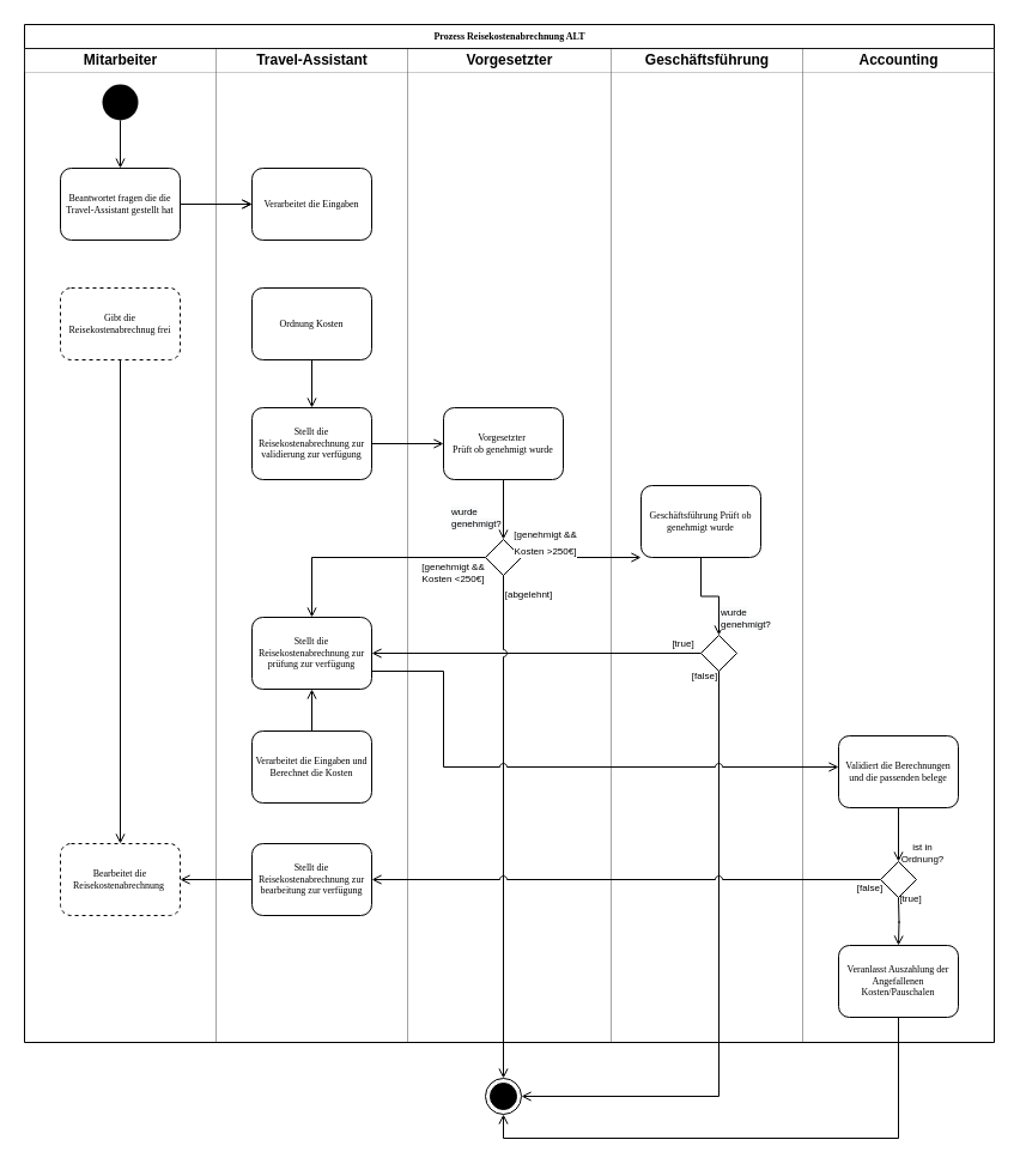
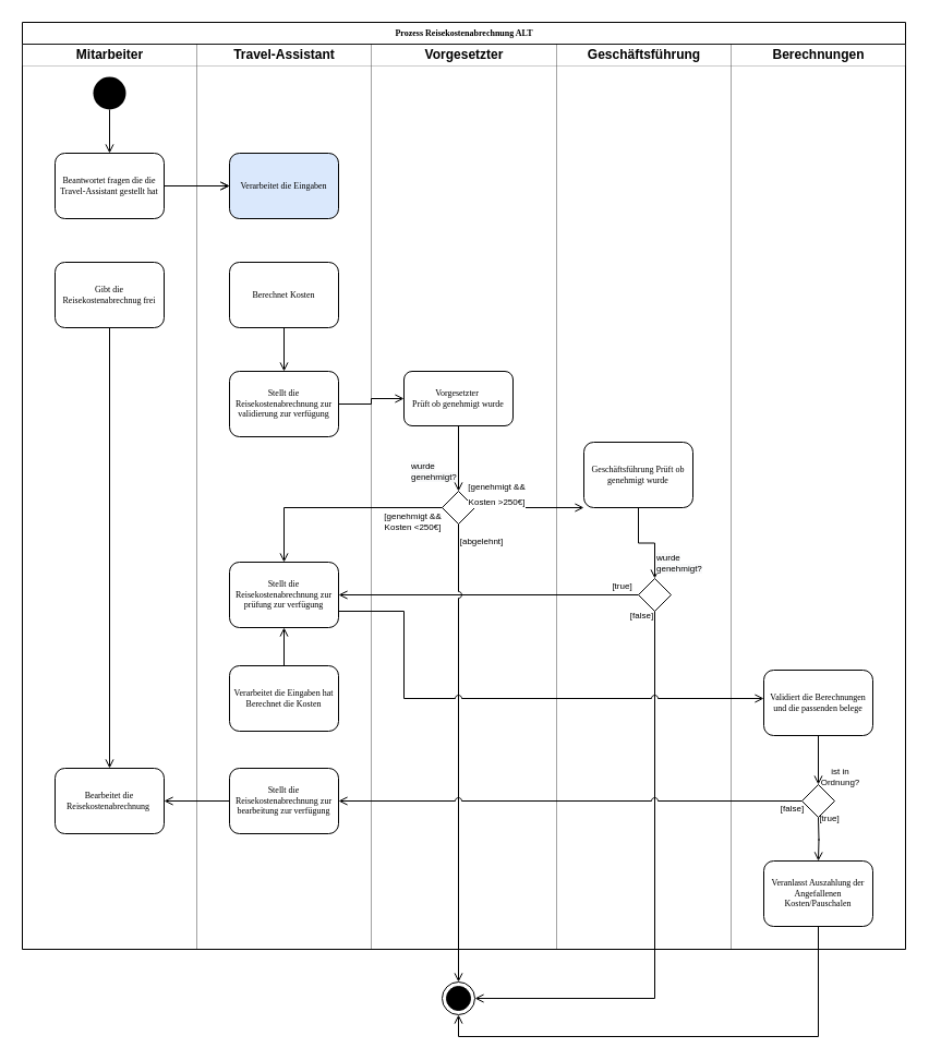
  <mxCell id="0" />
  <mxCell id="1" parent="0" />
  <mxCell id="2" value="Prozess Reisekostenabrechnung ALT" style="swimlane;html=1;childLayout=stackLayout;startSize=20;rounded=0;shadow=0;labelBackgroundColor=none;strokeWidth=1;fontFamily=Verdana;fontSize=8;align=center;" vertex="1" parent="1"><mxGeometry width="810" height="850" as="geometry" x="20" y="20" /></mxCell>
  <mxCell id="3" value="Mitarbeiter" style="swimlane;html=1;startSize=20;opacity=20;" vertex="1" parent="2"><mxGeometry y="20" width="160" height="830" as="geometry" /></mxCell>
  <mxCell id="4" value="Beantwortet fragen die die Travel-Assistant gestellt hat" style="rounded=1;whiteSpace=wrap;html=1;shadow=0;labelBackgroundColor=none;strokeWidth=1;fontFamily=Verdana;fontSize=8;align=center;" vertex="1" parent="3"><mxGeometry x="30" y="100" width="100" height="60" as="geometry" /></mxCell>
  <mxCell id="5" style="edgeStyle=orthogonalEdgeStyle;rounded=0;orthogonalLoop=1;jettySize=auto;html=1;endArrow=open;endFill=0;" edge="1" parent="3" source="6" target="4"><mxGeometry relative="1" as="geometry" /></mxCell>
  <mxCell id="6" value="" style="ellipse;fillColor=#000000;strokeColor=none;" vertex="1" parent="3"><mxGeometry x="65" y="30" width="30" height="30" as="geometry" /></mxCell>
- <mxCell id="7" value="Gibt die Reisekostenabrechnug frei" style="rounded=1;whiteSpace=wrap;html=1;shadow=0;labelBackgroundColor=none;strokeWidth=1;fontFamily=Verdana;fontSize=8;align=center;dashed=1;" vertex="1" parent="3"><mxGeometry x="30" y="200" width="100" height="60" as="geometry" /></mxCell>
- <mxCell id="8" value="Bearbeitet die Reisekostenabrechnung&amp;nbsp;" style="rounded=1;whiteSpace=wrap;html=1;shadow=0;labelBackgroundColor=none;strokeWidth=1;fontFamily=Verdana;fontSize=8;align=center;dashed=1;" vertex="1" parent="3"><mxGeometry x="30" y="664" width="100" height="60" as="geometry" /></mxCell>
+ <mxCell id="7" value="Gibt die Reisekostenabrechnug frei" style="rounded=1;whiteSpace=wrap;html=1;shadow=0;labelBackgroundColor=none;strokeWidth=1;fontFamily=Verdana;fontSize=8;align=center;" vertex="1" parent="3"><mxGeometry x="30" y="200" width="100" height="60" as="geometry" /></mxCell>
+ <mxCell id="8" value="Bearbeitet die Reisekostenabrechnung&amp;nbsp;" style="rounded=1;whiteSpace=wrap;html=1;shadow=0;labelBackgroundColor=none;strokeWidth=1;fontFamily=Verdana;fontSize=8;align=center;" vertex="1" parent="3"><mxGeometry x="30" y="664" width="100" height="60" as="geometry" /></mxCell>
  <mxCell id="9" style="edgeStyle=orthogonalEdgeStyle;rounded=1;html=1;labelBackgroundColor=none;startArrow=none;startFill=0;startSize=5;endArrow=classicThin;endFill=1;endSize=5;jettySize=auto;orthogonalLoop=1;strokeWidth=1;fontFamily=Verdana;fontSize=8" edge="1" parent="2"><mxGeometry relative="1" as="geometry"><mxPoint x="670" y="450" as="targetPoint" /></mxGeometry></mxCell>
  <mxCell id="10" value="Travel-Assistant" style="swimlane;html=1;startSize=20;opacity=20;" vertex="1" parent="2"><mxGeometry x="160" y="20" width="160" height="830" as="geometry" /></mxCell>
- <mxCell id="11" value="Verarbeitet die Eingaben" style="rounded=1;whiteSpace=wrap;html=1;shadow=0;labelBackgroundColor=none;strokeWidth=1;fontFamily=Verdana;fontSize=8;align=center;" vertex="1" parent="10"><mxGeometry x="30" y="100" width="100" height="60" as="geometry" /></mxCell>
+ <mxCell id="11" value="Verarbeitet die Eingaben" style="rounded=1;whiteSpace=wrap;html=1;shadow=0;labelBackgroundColor=none;strokeWidth=1;fontFamily=Verdana;fontSize=8;align=center;fillColor=#dae8fc;" vertex="1" parent="10"><mxGeometry x="30" y="100" width="100" height="60" as="geometry" /></mxCell>
  <mxCell id="12" style="edgeStyle=orthogonalEdgeStyle;rounded=0;orthogonalLoop=1;jettySize=auto;html=1;fontSize=8;endArrow=open;endFill=0;" edge="1" parent="10" source="13" target="14"><mxGeometry relative="1" as="geometry" /></mxCell>
- <mxCell id="13" value="Ordnung Kosten" style="rounded=1;whiteSpace=wrap;html=1;shadow=0;labelBackgroundColor=none;strokeWidth=1;fontFamily=Verdana;fontSize=8;align=center;" vertex="1" parent="10"><mxGeometry x="30" y="200" width="100" height="60" as="geometry" /></mxCell>
+ <mxCell id="13" value="Berechnet Kosten" style="rounded=1;whiteSpace=wrap;html=1;shadow=0;labelBackgroundColor=none;strokeWidth=1;fontFamily=Verdana;fontSize=8;align=center;" vertex="1" parent="10"><mxGeometry x="30" y="200" width="100" height="60" as="geometry" /></mxCell>
  <mxCell id="14" value="Stellt die Reisekostenabrechnung zur validierung zur verfügung" style="rounded=1;whiteSpace=wrap;html=1;shadow=0;labelBackgroundColor=none;strokeWidth=1;fontFamily=Verdana;fontSize=8;align=center;" vertex="1" parent="10"><mxGeometry x="30" y="300" width="100" height="60" as="geometry" /></mxCell>
  <mxCell id="15" value="Stellt die Reisekostenabrechnung zur bearbeitung zur verfügung" style="rounded=1;whiteSpace=wrap;html=1;shadow=0;labelBackgroundColor=none;strokeWidth=1;fontFamily=Verdana;fontSize=8;align=center;" vertex="1" parent="10"><mxGeometry x="30" y="664" width="100" height="60" as="geometry" /></mxCell>
  <mxCell id="16" value="Stellt die Reisekostenabrechnung zur prüfung zur verfügung" style="rounded=1;whiteSpace=wrap;html=1;shadow=0;labelBackgroundColor=none;strokeWidth=1;fontFamily=Verdana;fontSize=8;align=center;" vertex="1" parent="10"><mxGeometry x="30" y="475" width="100" height="60" as="geometry" /></mxCell>
  <mxCell id="17" style="edgeStyle=orthogonalEdgeStyle;rounded=0;jumpStyle=arc;orthogonalLoop=1;jettySize=auto;html=1;fontSize=8;endArrow=open;endFill=0;" edge="1" parent="10" source="18" target="16"><mxGeometry relative="1" as="geometry" /></mxCell>
- <mxCell id="18" value="Verarbeitet die Eingaben und Berechnet die Kosten" style="rounded=1;whiteSpace=wrap;html=1;shadow=0;labelBackgroundColor=none;strokeWidth=1;fontFamily=Verdana;fontSize=8;align=center;" vertex="1" parent="10"><mxGeometry x="30" y="570" width="100" height="60" as="geometry" /></mxCell>
+ <mxCell id="18" value="Verarbeitet die Eingaben hat Berechnet die Kosten" style="rounded=1;whiteSpace=wrap;html=1;shadow=0;labelBackgroundColor=none;strokeWidth=1;fontFamily=Verdana;fontSize=8;align=center;" vertex="1" parent="10"><mxGeometry x="30" y="570" width="100" height="60" as="geometry" /></mxCell>
  <mxCell id="19" value="Vorgesetzter" style="swimlane;html=1;startSize=20;opacity=20;" vertex="1" parent="2"><mxGeometry x="320" y="20" width="170" height="830" as="geometry" /></mxCell>
  <mxCell id="20" style="edgeStyle=orthogonalEdgeStyle;rounded=1;html=1;labelBackgroundColor=none;startArrow=none;startFill=0;startSize=5;endArrow=classicThin;endFill=1;endSize=5;jettySize=auto;orthogonalLoop=1;strokeWidth=1;fontFamily=Verdana;fontSize=8" edge="1" parent="19"><mxGeometry relative="1" as="geometry"><mxPoint x="80" y="240" as="targetPoint" /></mxGeometry></mxCell>
  <mxCell id="21" style="edgeStyle=orthogonalEdgeStyle;rounded=0;orthogonalLoop=1;jettySize=auto;html=1;endArrow=open;endFill=0;" edge="1" parent="19" source="22" target="23"><mxGeometry relative="1" as="geometry" /></mxCell>
- <mxCell id="22" value="Vorgesetzter&amp;nbsp;&lt;br&gt;Prüft ob genehmigt wurde" style="rounded=1;whiteSpace=wrap;html=1;shadow=0;labelBackgroundColor=none;strokeWidth=1;fontFamily=Verdana;fontSize=8;align=center;" vertex="1" parent="19"><mxGeometry x="30" y="300" width="100" height="60" as="geometry" /></mxCell>
+ <mxCell id="22" value="Vorgesetzter&amp;nbsp;&lt;br&gt;Prüft ob genehmigt wurde" style="rounded=1;whiteSpace=wrap;html=1;shadow=0;labelBackgroundColor=none;strokeWidth=1;fontFamily=Verdana;fontSize=8;align=center;" vertex="1" parent="19"><mxGeometry x="30" y="300" width="100" height="50" as="geometry" /></mxCell>
  <mxCell id="23" value="" style="rhombus;" vertex="1" parent="19"><mxGeometry x="65" y="410" width="30" height="30" as="geometry" /></mxCell>
  <mxCell id="24" value="&lt;span style=&quot;color: rgb(0, 0, 0); font-family: Arial; font-size: 8px; font-style: normal; font-variant-ligatures: normal; font-variant-caps: normal; font-weight: 400; letter-spacing: normal; orphans: 2; text-align: center; text-indent: 0px; text-transform: none; widows: 2; word-spacing: 0px; -webkit-text-stroke-width: 0px; background-color: rgb(248, 249, 250); text-decoration-thickness: initial; text-decoration-style: initial; text-decoration-color: initial; float: none; display: inline !important;&quot;&gt;wurde&lt;/span&gt;&lt;br style=&quot;color: rgb(0, 0, 0); font-family: Arial; font-size: 8px; font-style: normal; font-variant-ligatures: normal; font-variant-caps: normal; font-weight: 400; letter-spacing: normal; orphans: 2; text-align: center; text-indent: 0px; text-transform: none; widows: 2; word-spacing: 0px; -webkit-text-stroke-width: 0px; background-color: rgb(248, 249, 250); text-decoration-thickness: initial; text-decoration-style: initial; text-decoration-color: initial;&quot;&gt;&lt;span style=&quot;color: rgb(0, 0, 0); font-family: Arial; font-size: 8px; font-style: normal; font-variant-ligatures: normal; font-variant-caps: normal; font-weight: 400; letter-spacing: normal; orphans: 2; text-align: center; text-indent: 0px; text-transform: none; widows: 2; word-spacing: 0px; -webkit-text-stroke-width: 0px; background-color: rgb(248, 249, 250); text-decoration-thickness: initial; text-decoration-style: initial; text-decoration-color: initial; float: none; display: inline !important;&quot;&gt;genehmigt?&lt;/span&gt;" style="text;whiteSpace=wrap;html=1;fontSize=8;" vertex="1" parent="19"><mxGeometry x="35" y="376" width="80" height="40" as="geometry" /></mxCell>
  <mxCell id="25" value="Geschäftsführung" style="swimlane;html=1;startSize=20;opacity=20;" vertex="1" parent="2"><mxGeometry x="490" y="20" width="160" height="830" as="geometry" /></mxCell>
  <mxCell id="26" style="edgeStyle=orthogonalEdgeStyle;rounded=1;html=1;labelBackgroundColor=none;startArrow=none;startFill=0;startSize=5;endArrow=classicThin;endFill=1;endSize=5;jettySize=auto;orthogonalLoop=1;strokeColor=#000000;strokeWidth=1;fontFamily=Verdana;fontSize=8;fontColor=#000000;" edge="1" parent="25"><mxGeometry relative="1" as="geometry"><mxPoint x="80" y="320" as="targetPoint" /></mxGeometry></mxCell>
  <mxCell id="27" style="edgeStyle=orthogonalEdgeStyle;rounded=1;html=1;labelBackgroundColor=none;startArrow=none;startFill=0;startSize=5;endArrow=classicThin;endFill=1;endSize=5;jettySize=auto;orthogonalLoop=1;strokeWidth=1;fontFamily=Verdana;fontSize=8" edge="1" parent="25"><mxGeometry relative="1" as="geometry"><mxPoint x="80" y="400" as="targetPoint" /></mxGeometry></mxCell>
  <mxCell id="28" style="edgeStyle=orthogonalEdgeStyle;rounded=0;orthogonalLoop=1;jettySize=auto;html=1;fontSize=8;endArrow=open;endFill=0;" edge="1" parent="25" source="29" target="30"><mxGeometry relative="1" as="geometry" /></mxCell>
  <mxCell id="29" value="Geschäftsführung Prüft ob genehmigt wurde" style="rounded=1;whiteSpace=wrap;html=1;shadow=0;labelBackgroundColor=none;strokeWidth=1;fontFamily=Verdana;fontSize=8;align=center;" vertex="1" parent="25"><mxGeometry x="25" y="365" width="100" height="60" as="geometry" /></mxCell>
  <mxCell id="30" value="" style="rhombus;" vertex="1" parent="25"><mxGeometry x="75" y="490" width="30" height="30" as="geometry" /></mxCell>
  <mxCell id="31" value="&lt;span style=&quot;color: rgb(0, 0, 0); font-family: Arial; font-size: 8px; font-style: normal; font-variant-ligatures: normal; font-variant-caps: normal; font-weight: 400; letter-spacing: normal; orphans: 2; text-align: center; text-indent: 0px; text-transform: none; widows: 2; word-spacing: 0px; -webkit-text-stroke-width: 0px; background-color: rgb(248, 249, 250); text-decoration-thickness: initial; text-decoration-style: initial; text-decoration-color: initial; float: none; display: inline !important;&quot;&gt;wurde&lt;/span&gt;&lt;br style=&quot;color: rgb(0, 0, 0); font-family: Arial; font-size: 8px; font-style: normal; font-variant-ligatures: normal; font-variant-caps: normal; font-weight: 400; letter-spacing: normal; orphans: 2; text-align: center; text-indent: 0px; text-transform: none; widows: 2; word-spacing: 0px; -webkit-text-stroke-width: 0px; background-color: rgb(248, 249, 250); text-decoration-thickness: initial; text-decoration-style: initial; text-decoration-color: initial;&quot;&gt;&lt;span style=&quot;color: rgb(0, 0, 0); font-family: Arial; font-size: 8px; font-style: normal; font-variant-ligatures: normal; font-variant-caps: normal; font-weight: 400; letter-spacing: normal; orphans: 2; text-align: center; text-indent: 0px; text-transform: none; widows: 2; word-spacing: 0px; -webkit-text-stroke-width: 0px; background-color: rgb(248, 249, 250); text-decoration-thickness: initial; text-decoration-style: initial; text-decoration-color: initial; float: none; display: inline !important;&quot;&gt;genehmigt?&lt;/span&gt;" style="text;whiteSpace=wrap;html=1;fontSize=8;" vertex="1" parent="25"><mxGeometry x="90" y="460" width="80" height="40" as="geometry" /></mxCell>
- <mxCell id="32" value="Accounting" style="swimlane;html=1;startSize=20;opacity=20;" vertex="1" parent="2"><mxGeometry x="650" y="20" width="160" height="830" as="geometry" /></mxCell>
+ <mxCell id="32" value="Berechnungen" style="swimlane;html=1;startSize=20;opacity=20;" vertex="1" parent="2"><mxGeometry x="650" y="20" width="160" height="830" as="geometry" /></mxCell>
  <mxCell id="33" style="edgeStyle=orthogonalEdgeStyle;rounded=1;html=1;labelBackgroundColor=none;startArrow=none;startFill=0;startSize=5;endArrow=classicThin;endFill=1;endSize=5;jettySize=auto;orthogonalLoop=1;strokeWidth=1;fontFamily=Verdana;fontSize=8" edge="1" parent="32"><mxGeometry relative="1" as="geometry"><mxPoint x="80" y="480" as="targetPoint" /></mxGeometry></mxCell>
  <mxCell id="34" style="edgeStyle=orthogonalEdgeStyle;rounded=1;html=1;labelBackgroundColor=none;startArrow=none;startFill=0;startSize=5;endArrow=classicThin;endFill=1;endSize=5;jettySize=auto;orthogonalLoop=1;strokeWidth=1;fontFamily=Verdana;fontSize=8" edge="1" parent="32"><mxGeometry relative="1" as="geometry"><mxPoint x="80" y="560" as="targetPoint" /></mxGeometry></mxCell>
  <mxCell id="35" style="edgeStyle=orthogonalEdgeStyle;rounded=0;orthogonalLoop=1;jettySize=auto;html=1;fontSize=8;endArrow=open;endFill=0;" edge="1" parent="2" source="4" target="11"><mxGeometry relative="1" as="geometry" /></mxCell>
  <mxCell id="36" style="edgeStyle=orthogonalEdgeStyle;rounded=0;orthogonalLoop=1;jettySize=auto;html=1;endArrow=open;endFill=0;" edge="1" parent="2" source="7" target="8"><mxGeometry relative="1" as="geometry" /></mxCell>
  <mxCell id="37" style="edgeStyle=orthogonalEdgeStyle;rounded=0;orthogonalLoop=1;jettySize=auto;html=1;endArrow=open;endFill=0;" edge="1" parent="2" source="14" target="22"><mxGeometry relative="1" as="geometry" /></mxCell>
  <mxCell id="38" style="edgeStyle=orthogonalEdgeStyle;rounded=0;orthogonalLoop=1;jettySize=auto;html=1;endArrow=open;endFill=0;" edge="1" parent="2" source="23" target="29"><mxGeometry relative="1" as="geometry"><Array as="points"><mxPoint x="570" y="445" /></Array></mxGeometry></mxCell>
  <mxCell id="39" value="&lt;span style=&quot;font-size: 8px;&quot;&gt;[genehmigt &amp;amp;&amp;amp;&lt;br&gt;Kosten &amp;gt;250€]&lt;/span&gt;" style="edgeLabel;html=1;align=center;verticalAlign=middle;resizable=0;points=[];fontSize=11;" vertex="1" connectable="0" parent="38"><mxGeometry x="-0.192" y="-2" relative="1" as="geometry"><mxPoint x="-21" y="-16" as="offset" /></mxGeometry></mxCell>
  <mxCell id="40" style="edgeStyle=orthogonalEdgeStyle;rounded=0;orthogonalLoop=1;jettySize=auto;html=1;fontSize=8;endArrow=open;endFill=0;" edge="1" parent="2" source="23" target="16"><mxGeometry relative="1" as="geometry" /></mxCell>
  <mxCell id="41" value="[genehmigt &amp;amp;&amp;amp;&lt;br&gt;Kosten &amp;lt;250€]" style="edgeLabel;html=1;align=center;verticalAlign=middle;resizable=0;points=[];fontSize=8;" vertex="1" connectable="0" parent="40"><mxGeometry x="-0.254" y="-1" relative="1" as="geometry"><mxPoint x="45" y="13" as="offset" /></mxGeometry></mxCell>
  <mxCell id="42" style="edgeStyle=orthogonalEdgeStyle;rounded=0;orthogonalLoop=1;jettySize=auto;html=1;fontSize=8;endArrow=open;endFill=0;jumpStyle=arc;" edge="1" parent="2" source="30" target="16"><mxGeometry relative="1" as="geometry"><Array as="points"><mxPoint x="260" y="525" /></Array></mxGeometry></mxCell>
  <mxCell id="43" value="[true]" style="edgeLabel;html=1;align=center;verticalAlign=middle;resizable=0;points=[];fontSize=8;" vertex="1" connectable="0" parent="42"><mxGeometry x="-0.692" y="2" relative="1" as="geometry"><mxPoint x="26" y="-11" as="offset" /></mxGeometry></mxCell>
  <mxCell id="44" style="edgeStyle=orthogonalEdgeStyle;rounded=0;jumpStyle=arc;orthogonalLoop=1;jettySize=auto;html=1;fontSize=8;endArrow=open;endFill=0;" edge="1" parent="2" source="15" target="8"><mxGeometry relative="1" as="geometry" /></mxCell>
  <mxCell id="45" value="" style="ellipse;html=1;shape=endState;fillColor=strokeColor;fontSize=8;" vertex="1" parent="1"><mxGeometry x="405" y="900" width="30" height="30" as="geometry" /></mxCell>
  <mxCell id="46" style="edgeStyle=orthogonalEdgeStyle;rounded=0;orthogonalLoop=1;jettySize=auto;html=1;fontSize=8;endArrow=open;endFill=0;jumpStyle=arc;jumpSize=8;" edge="1" parent="1"><mxGeometry relative="1" as="geometry"><mxPoint x="150" y="170" as="sourcePoint" /><mxPoint x="210" y="170" as="targetPoint" /></mxGeometry></mxCell>
  <mxCell id="47" style="edgeStyle=orthogonalEdgeStyle;rounded=0;orthogonalLoop=1;jettySize=auto;html=1;fontSize=8;endArrow=open;endFill=0;jumpStyle=arc;" edge="1" parent="1" source="23" target="45"><mxGeometry relative="1" as="geometry"><mxPoint x="400" y="880" as="targetPoint" /><Array as="points"><mxPoint x="420" y="690" /><mxPoint x="420" y="690" /></Array></mxGeometry></mxCell>
  <mxCell id="48" value="[abgelehnt]" style="edgeLabel;html=1;align=center;verticalAlign=middle;resizable=0;points=[];fontSize=8;" vertex="1" connectable="0" parent="47"><mxGeometry x="-0.663" y="3" relative="1" as="geometry"><mxPoint x="17" y="-56" as="offset" /></mxGeometry></mxCell>
  <mxCell id="49" style="edgeStyle=orthogonalEdgeStyle;rounded=0;orthogonalLoop=1;jettySize=auto;html=1;fontSize=8;endArrow=open;endFill=0;" edge="1" parent="1" source="30" target="45"><mxGeometry relative="1" as="geometry"><Array as="points"><mxPoint x="600" y="915" /></Array></mxGeometry></mxCell>
  <mxCell id="50" value="[false]" style="edgeLabel;html=1;align=center;verticalAlign=middle;resizable=0;points=[];fontSize=8;" vertex="1" connectable="0" parent="49"><mxGeometry x="-0.648" y="2" relative="1" as="geometry"><mxPoint x="-15" y="-89" as="offset" /></mxGeometry></mxCell>
  <mxCell id="51" style="edgeStyle=orthogonalEdgeStyle;rounded=0;orthogonalLoop=1;jettySize=auto;html=1;fontSize=8;endArrow=open;endFill=0;" edge="1" parent="1" source="58" target="45"><mxGeometry relative="1" as="geometry"><Array as="points"><mxPoint x="750" y="950" /><mxPoint x="420" y="950" /></Array></mxGeometry></mxCell>
  <mxCell id="52" value="Validiert die Berechnungen und die passenden belege" style="rounded=1;whiteSpace=wrap;html=1;shadow=0;labelBackgroundColor=none;strokeWidth=1;fontFamily=Verdana;fontSize=8;align=center;" vertex="1" parent="1"><mxGeometry x="700" y="614" width="100" height="60" as="geometry" /></mxCell>
  <mxCell id="53" value="&lt;font face=&quot;Arial&quot;&gt;ist in&lt;br&gt;Ordnung?&lt;/font&gt;" style="text;html=1;align=center;verticalAlign=middle;resizable=0;points=[];autosize=1;strokeColor=none;fillColor=none;fontSize=8;spacing=1;" vertex="1" parent="1"><mxGeometry x="740" y="697" width="60" height="30" as="geometry" /></mxCell>
  <mxCell id="54" style="edgeStyle=orthogonalEdgeStyle;rounded=0;jumpStyle=arc;orthogonalLoop=1;jettySize=auto;html=1;fontSize=8;endArrow=open;endFill=0;" edge="1" parent="1" source="57" target="15"><mxGeometry relative="1" as="geometry" /></mxCell>
  <mxCell id="55" value="[false]" style="edgeLabel;html=1;align=center;verticalAlign=middle;resizable=0;points=[];fontSize=8;" vertex="1" connectable="0" parent="54"><mxGeometry x="-0.796" y="3" relative="1" as="geometry"><mxPoint x="33" y="3" as="offset" /></mxGeometry></mxCell>
  <mxCell id="56" value="[true]" style="edgeStyle=orthogonalEdgeStyle;rounded=0;jumpStyle=arc;orthogonalLoop=1;jettySize=auto;html=1;fontSize=8;endArrow=open;endFill=0;" edge="1" parent="1"><mxGeometry x="-0.95" y="10" relative="1" as="geometry"><mxPoint x="750" y="749" as="sourcePoint" /><mxPoint x="750" y="789" as="targetPoint" /><mxPoint as="offset" /></mxGeometry></mxCell>
  <mxCell id="57" value="" style="rhombus;" vertex="1" parent="1"><mxGeometry x="735" y="719" width="30" height="30" as="geometry" /></mxCell>
  <mxCell id="58" value="Veranlasst Auszahlung der Angefallenen Kosten/Pauschalen" style="rounded=1;whiteSpace=wrap;html=1;shadow=0;labelBackgroundColor=none;strokeWidth=1;fontFamily=Verdana;fontSize=8;align=center;" vertex="1" parent="1"><mxGeometry x="700" y="789" width="100" height="60" as="geometry" /></mxCell>
  <mxCell id="59" style="edgeStyle=orthogonalEdgeStyle;rounded=0;orthogonalLoop=1;jettySize=auto;html=1;entryX=0.5;entryY=0;entryDx=0;entryDy=0;fontSize=8;endArrow=open;endFill=0;" edge="1" parent="1" source="52" target="57"><mxGeometry relative="1" as="geometry" /></mxCell>
  <mxCell id="60" style="edgeStyle=orthogonalEdgeStyle;rounded=0;jumpStyle=arc;orthogonalLoop=1;jettySize=auto;html=1;fontSize=8;endArrow=open;endFill=0;" edge="1" parent="1" source="16" target="52"><mxGeometry relative="1" as="geometry"><Array as="points"><mxPoint x="370" y="560" /><mxPoint x="370" y="640" /></Array></mxGeometry></mxCell>
